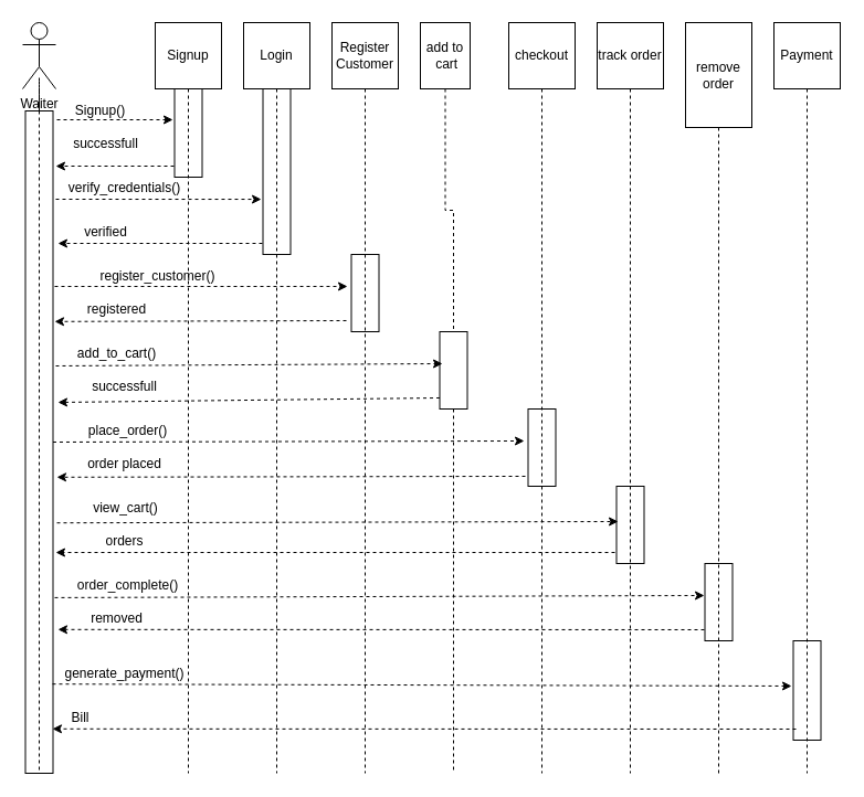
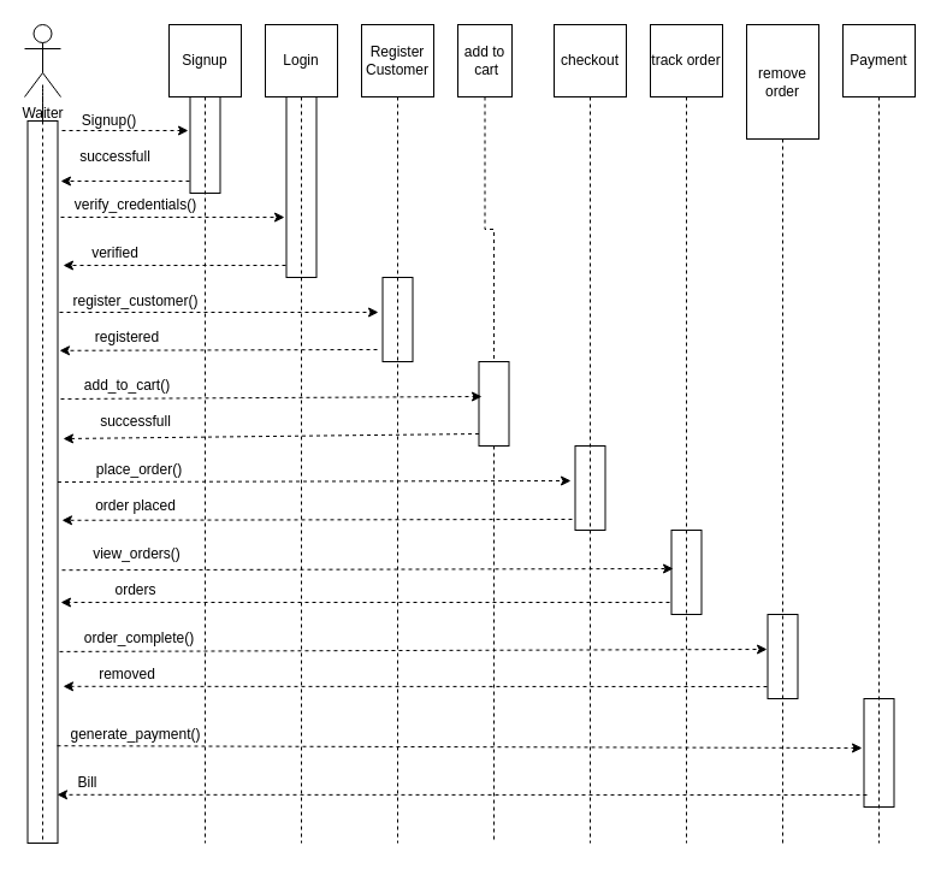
  <mxCell id="0" />
  <mxCell id="1" parent="0" />
  <mxCell id="2" style="edgeStyle=orthogonalEdgeStyle;rounded=0;orthogonalLoop=1;jettySize=auto;html=1;dashed=1;endArrow=none;endFill=0;startArrow=none;" parent="1" source="20" edge="1"><mxGeometry relative="1" as="geometry"><mxPoint x="35" y="700" as="targetPoint" /><Array as="points"><mxPoint x="35" y="70" /><mxPoint x="35" y="70" /></Array></mxGeometry></mxCell>
  <mxCell id="3" value="Waiter" style="shape=umlActor;verticalLabelPosition=bottom;verticalAlign=top;html=1;outlineConnect=0;" parent="1" vertex="1"><mxGeometry x="20" y="20" width="30" height="60" as="geometry" /></mxCell>
  <mxCell id="4" style="edgeStyle=orthogonalEdgeStyle;rounded=0;orthogonalLoop=1;jettySize=auto;html=1;dashed=1;endArrow=none;endFill=0;" parent="1" source="5" edge="1"><mxGeometry relative="1" as="geometry"><mxPoint x="170" y="700" as="targetPoint" /></mxGeometry></mxCell>
  <mxCell id="5" value="Signup" style="whiteSpace=wrap;html=1;aspect=fixed;fillColor=none;" parent="1" vertex="1"><mxGeometry x="140" y="20" width="60" height="60" as="geometry" /></mxCell>
  <mxCell id="6" style="edgeStyle=orthogonalEdgeStyle;rounded=0;orthogonalLoop=1;jettySize=auto;html=1;exitX=0.5;exitY=1;exitDx=0;exitDy=0;dashed=1;endArrow=none;endFill=0;" parent="1" source="7" edge="1"><mxGeometry relative="1" as="geometry"><mxPoint x="250" y="700" as="targetPoint" /></mxGeometry></mxCell>
  <mxCell id="7" value="Login" style="whiteSpace=wrap;html=1;aspect=fixed;fillColor=none;" parent="1" vertex="1"><mxGeometry x="220" y="20" width="60" height="60" as="geometry" /></mxCell>
  <mxCell id="8" style="edgeStyle=orthogonalEdgeStyle;rounded=0;orthogonalLoop=1;jettySize=auto;html=1;exitX=0.5;exitY=1;exitDx=0;exitDy=0;dashed=1;endArrow=none;endFill=0;" parent="1" source="9" edge="1"><mxGeometry relative="1" as="geometry"><mxPoint x="330" y="700" as="targetPoint" /></mxGeometry></mxCell>
  <mxCell id="9" value="Register Customer" style="whiteSpace=wrap;html=1;aspect=fixed;fillColor=none;" parent="1" vertex="1"><mxGeometry x="300" y="20" width="60" height="60" as="geometry" /></mxCell>
  <mxCell id="10" style="edgeStyle=orthogonalEdgeStyle;rounded=0;orthogonalLoop=1;jettySize=auto;html=1;exitX=0.5;exitY=1;exitDx=0;exitDy=0;dashed=1;endArrow=none;endFill=0;startArrow=none;" parent="1" source="37" edge="1"><mxGeometry relative="1" as="geometry"><mxPoint x="410" y="700" as="targetPoint" /></mxGeometry></mxCell>
  <mxCell id="11" value="add to&lt;br&gt;&amp;nbsp;cart" style="whiteSpace=wrap;html=1;aspect=fixed;fillColor=none;" parent="1" vertex="1"><mxGeometry x="380" y="20" width="45" height="60" as="geometry" /></mxCell>
  <mxCell id="12" style="edgeStyle=orthogonalEdgeStyle;rounded=0;orthogonalLoop=1;jettySize=auto;html=1;exitX=0.5;exitY=1;exitDx=0;exitDy=0;dashed=1;endArrow=none;endFill=0;" parent="1" source="13" edge="1"><mxGeometry relative="1" as="geometry"><mxPoint x="490" y="700" as="targetPoint" /></mxGeometry></mxCell>
  <mxCell id="13" value="checkout" style="whiteSpace=wrap;html=1;aspect=fixed;fillColor=none;" parent="1" vertex="1"><mxGeometry x="460" y="20" width="60" height="60" as="geometry" /></mxCell>
  <mxCell id="14" style="edgeStyle=orthogonalEdgeStyle;rounded=0;orthogonalLoop=1;jettySize=auto;html=1;exitX=0.5;exitY=1;exitDx=0;exitDy=0;dashed=1;endArrow=none;endFill=0;" parent="1" source="15" edge="1"><mxGeometry relative="1" as="geometry"><mxPoint x="570" y="700" as="targetPoint" /></mxGeometry></mxCell>
  <mxCell id="15" value="track order" style="whiteSpace=wrap;html=1;aspect=fixed;fillColor=none;" parent="1" vertex="1"><mxGeometry x="540" y="20" width="60" height="60" as="geometry" /></mxCell>
  <mxCell id="16" style="edgeStyle=orthogonalEdgeStyle;rounded=0;orthogonalLoop=1;jettySize=auto;html=1;exitX=0.5;exitY=1;exitDx=0;exitDy=0;dashed=1;endArrow=none;endFill=0;" parent="1" source="17" edge="1"><mxGeometry relative="1" as="geometry"><mxPoint x="650" y="700" as="targetPoint" /></mxGeometry></mxCell>
  <mxCell id="17" value="remove order" style="whiteSpace=wrap;html=1;aspect=fixed;fillColor=none;" parent="1" vertex="1"><mxGeometry x="620" y="20" width="60" height="95" as="geometry" /></mxCell>
  <mxCell id="18" style="edgeStyle=orthogonalEdgeStyle;rounded=0;orthogonalLoop=1;jettySize=auto;html=1;exitX=0.5;exitY=1;exitDx=0;exitDy=0;dashed=1;endArrow=none;endFill=0;" parent="1" source="19" edge="1"><mxGeometry relative="1" as="geometry"><mxPoint x="730" y="700" as="targetPoint" /></mxGeometry></mxCell>
  <mxCell id="19" value="Payment" style="whiteSpace=wrap;html=1;aspect=fixed;fillColor=none;" parent="1" vertex="1"><mxGeometry x="700" y="20" width="60" height="60" as="geometry" /></mxCell>
  <mxCell id="20" value="" style="rounded=0;whiteSpace=wrap;html=1;fillColor=none;" parent="1" vertex="1"><mxGeometry x="22.5" y="100" width="25" height="600" as="geometry" /></mxCell>
  <mxCell id="21" value="" style="edgeStyle=orthogonalEdgeStyle;rounded=0;orthogonalLoop=1;jettySize=auto;html=1;dashed=1;endArrow=none;endFill=0;" parent="1" source="3" target="20" edge="1"><mxGeometry relative="1" as="geometry"><mxPoint x="35" y="620" as="targetPoint" /><mxPoint x="35" y="80" as="sourcePoint" /></mxGeometry></mxCell>
  <mxCell id="22" value="" style="rounded=0;whiteSpace=wrap;html=1;fillColor=none;" parent="1" vertex="1"><mxGeometry x="157.5" y="80" width="25" height="80" as="geometry" /></mxCell>
  <mxCell id="23" value="" style="endArrow=classic;html=1;dashed=1;" parent="1" edge="1"><mxGeometry width="50" height="50" relative="1" as="geometry"><mxPoint x="51" y="108" as="sourcePoint" /><mxPoint x="156" y="108" as="targetPoint" /></mxGeometry></mxCell>
  <mxCell id="24" value="Signup()" style="text;html=1;align=center;verticalAlign=middle;resizable=0;points=[];autosize=1;strokeColor=none;" parent="1" vertex="1"><mxGeometry x="60" y="90" width="60" height="20" as="geometry" /></mxCell>
  <mxCell id="25" value="" style="endArrow=classic;html=1;dashed=1;" parent="1" edge="1"><mxGeometry width="50" height="50" relative="1" as="geometry"><mxPoint x="157" y="150" as="sourcePoint" /><mxPoint x="50" y="150" as="targetPoint" /></mxGeometry></mxCell>
  <mxCell id="26" value="successfull" style="text;html=1;align=center;verticalAlign=middle;resizable=0;points=[];autosize=1;strokeColor=none;" parent="1" vertex="1"><mxGeometry x="60" y="120" width="70" height="20" as="geometry" /></mxCell>
  <mxCell id="27" value="" style="rounded=0;whiteSpace=wrap;html=1;fillColor=none;" parent="1" vertex="1"><mxGeometry x="237.5" y="80" width="25" height="150" as="geometry" /></mxCell>
  <mxCell id="28" value="" style="endArrow=classic;html=1;dashed=1;entryX=-0.06;entryY=0.667;entryDx=0;entryDy=0;entryPerimeter=0;" parent="1" target="27" edge="1"><mxGeometry width="50" height="50" relative="1" as="geometry"><mxPoint x="50" y="180" as="sourcePoint" /><mxPoint x="200" y="178" as="targetPoint" /></mxGeometry></mxCell>
  <mxCell id="29" value="verify_credentials()" style="text;html=1;align=center;verticalAlign=middle;resizable=0;points=[];autosize=1;strokeColor=none;" parent="1" vertex="1"><mxGeometry x="52" y="160" width="120" height="20" as="geometry" /></mxCell>
  <mxCell id="30" value="" style="endArrow=classic;html=1;dashed=1;entryX=1.18;entryY=0.2;entryDx=0;entryDy=0;entryPerimeter=0;" parent="1" target="20" edge="1"><mxGeometry width="50" height="50" relative="1" as="geometry"><mxPoint x="237" y="220" as="sourcePoint" /><mxPoint x="60" y="220" as="targetPoint" /></mxGeometry></mxCell>
  <mxCell id="31" value="verified" style="text;html=1;align=center;verticalAlign=middle;resizable=0;points=[];autosize=1;strokeColor=none;" parent="1" vertex="1"><mxGeometry x="70" y="200" width="50" height="20" as="geometry" /></mxCell>
  <mxCell id="32" value="" style="rounded=0;whiteSpace=wrap;html=1;fillColor=none;" parent="1" vertex="1"><mxGeometry x="317.5" y="230" width="25" height="70" as="geometry" /></mxCell>
  <mxCell id="33" value="" style="endArrow=classic;html=1;dashed=1;entryX=-0.14;entryY=0.414;entryDx=0;entryDy=0;entryPerimeter=0;exitX=1.06;exitY=0.265;exitDx=0;exitDy=0;exitPerimeter=0;" parent="1" source="20" target="32" edge="1"><mxGeometry width="50" height="50" relative="1" as="geometry"><mxPoint x="60" y="259" as="sourcePoint" /><mxPoint x="237.5" y="260.02" as="targetPoint" /></mxGeometry></mxCell>
- <mxCell id="34" value="register_customer()" style="text;html=1;align=center;verticalAlign=middle;resizable=0;points=[];autosize=1;strokeColor=none;" parent="1" vertex="1"><mxGeometry x="82" y="240" width="120" height="20" as="geometry" /></mxCell>
+ <mxCell id="34" value="register_customer()" style="text;html=1;align=center;verticalAlign=middle;resizable=0;points=[];autosize=1;strokeColor=none;" parent="1" vertex="1"><mxGeometry x="52" y="240" width="120" height="20" as="geometry" /></mxCell>
  <mxCell id="35" value="" style="endArrow=classic;html=1;dashed=1;exitX=-0.18;exitY=0.857;exitDx=0;exitDy=0;exitPerimeter=0;entryX=1.06;entryY=0.318;entryDx=0;entryDy=0;entryPerimeter=0;" parent="1" source="32" target="20" edge="1"><mxGeometry width="50" height="50" relative="1" as="geometry"><mxPoint x="257" y="289.99" as="sourcePoint" /><mxPoint x="80" y="290" as="targetPoint" /></mxGeometry></mxCell>
  <mxCell id="36" value="registered" style="text;html=1;align=center;verticalAlign=middle;resizable=0;points=[];autosize=1;strokeColor=none;" parent="1" vertex="1"><mxGeometry x="70" y="270" width="70" height="20" as="geometry" /></mxCell>
  <mxCell id="37" value="" style="rounded=0;whiteSpace=wrap;html=1;fillColor=none;" parent="1" vertex="1"><mxGeometry x="397.5" y="300" width="25" height="70" as="geometry" /></mxCell>
  <mxCell id="38" value="" style="edgeStyle=orthogonalEdgeStyle;rounded=0;orthogonalLoop=1;jettySize=auto;html=1;exitX=0.5;exitY=1;exitDx=0;exitDy=0;dashed=1;endArrow=none;endFill=0;" parent="1" source="11" target="37" edge="1"><mxGeometry relative="1" as="geometry"><mxPoint x="410" y="622" as="targetPoint" /><mxPoint x="410" y="80" as="sourcePoint" /></mxGeometry></mxCell>
  <mxCell id="39" value="" style="endArrow=classic;html=1;dashed=1;entryX=0.1;entryY=0.414;entryDx=0;entryDy=0;entryPerimeter=0;exitX=1.1;exitY=0.385;exitDx=0;exitDy=0;exitPerimeter=0;" parent="1" source="20" target="37" edge="1"><mxGeometry width="50" height="50" relative="1" as="geometry"><mxPoint x="70" y="329.12" as="sourcePoint" /><mxPoint x="336" y="328.98" as="targetPoint" /></mxGeometry></mxCell>
  <mxCell id="40" value="add_to_cart()" style="text;html=1;align=center;verticalAlign=middle;resizable=0;points=[];autosize=1;strokeColor=none;" parent="1" vertex="1"><mxGeometry x="60" y="310" width="90" height="20" as="geometry" /></mxCell>
  <mxCell id="41" value="" style="endArrow=classic;html=1;dashed=1;exitX=0;exitY=0.857;exitDx=0;exitDy=0;entryX=1.18;entryY=0.44;entryDx=0;entryDy=0;exitPerimeter=0;entryPerimeter=0;" parent="1" source="37" target="20" edge="1"><mxGeometry width="50" height="50" relative="1" as="geometry"><mxPoint x="355" y="359.99" as="sourcePoint" /><mxPoint x="90" y="359.8" as="targetPoint" /></mxGeometry></mxCell>
  <mxCell id="42" value="successfull" style="text;html=1;align=center;verticalAlign=middle;resizable=0;points=[];autosize=1;strokeColor=none;" parent="1" vertex="1"><mxGeometry x="77" y="340" width="70" height="20" as="geometry" /></mxCell>
  <mxCell id="43" value="" style="rounded=0;whiteSpace=wrap;html=1;fillColor=none;" parent="1" vertex="1"><mxGeometry x="477.5" y="370" width="25" height="70" as="geometry" /></mxCell>
  <mxCell id="44" value="" style="endArrow=classic;html=1;dashed=1;entryX=-0.14;entryY=0.414;entryDx=0;entryDy=0;entryPerimeter=0;exitX=1;exitY=0.5;exitDx=0;exitDy=0;" parent="1" source="20" target="43" edge="1"><mxGeometry width="50" height="50" relative="1" as="geometry"><mxPoint x="70" y="398.8" as="sourcePoint" /><mxPoint x="420" y="398.98" as="targetPoint" /></mxGeometry></mxCell>
  <mxCell id="45" value="place_order()" style="text;html=1;align=center;verticalAlign=middle;resizable=0;points=[];autosize=1;strokeColor=none;" parent="1" vertex="1"><mxGeometry x="70" y="380" width="90" height="20" as="geometry" /></mxCell>
  <mxCell id="46" value="" style="endArrow=classic;html=1;dashed=1;exitX=-0.1;exitY=0.871;exitDx=0;exitDy=0;entryX=1.14;entryY=0.553;entryDx=0;entryDy=0;exitPerimeter=0;entryPerimeter=0;" parent="1" source="43" target="20" edge="1"><mxGeometry width="50" height="50" relative="1" as="geometry"><mxPoint x="420" y="429.99" as="sourcePoint" /><mxPoint x="70" y="430" as="targetPoint" /></mxGeometry></mxCell>
  <mxCell id="47" value="order placed" style="text;html=1;align=center;verticalAlign=middle;resizable=0;points=[];autosize=1;strokeColor=none;" parent="1" vertex="1"><mxGeometry x="72" y="410" width="80" height="20" as="geometry" /></mxCell>
  <mxCell id="48" value="" style="rounded=0;whiteSpace=wrap;html=1;fillColor=none;" parent="1" vertex="1"><mxGeometry x="557.5" y="440" width="25" height="70" as="geometry" /></mxCell>
  <mxCell id="49" value="" style="endArrow=classic;html=1;dashed=1;exitX=1.14;exitY=0.622;exitDx=0;exitDy=0;exitPerimeter=0;entryX=0.06;entryY=0.457;entryDx=0;entryDy=0;entryPerimeter=0;" parent="1" source="20" target="48" edge="1"><mxGeometry width="50" height="50" relative="1" as="geometry"><mxPoint x="77" y="469" as="sourcePoint" /><mxPoint x="530" y="475" as="targetPoint" /></mxGeometry></mxCell>
- <mxCell id="50" value="view_cart()" style="text;html=1;align=center;verticalAlign=middle;resizable=0;points=[];autosize=1;strokeColor=none;" parent="1" vertex="1"><mxGeometry x="67.5" y="450" width="90" height="20" as="geometry" /></mxCell>
+ <mxCell id="50" value="view_orders()" style="text;html=1;align=center;verticalAlign=middle;resizable=0;points=[];autosize=1;strokeColor=none;" parent="1" vertex="1"><mxGeometry x="67.5" y="450" width="90" height="20" as="geometry" /></mxCell>
  <mxCell id="51" value="" style="endArrow=classic;html=1;dashed=1;exitX=-0.06;exitY=0.857;exitDx=0;exitDy=0;exitPerimeter=0;" parent="1" source="48" edge="1"><mxGeometry width="50" height="50" relative="1" as="geometry"><mxPoint x="498" y="500.97" as="sourcePoint" /><mxPoint x="50" y="500" as="targetPoint" /></mxGeometry></mxCell>
  <mxCell id="52" value="orders" style="text;html=1;align=center;verticalAlign=middle;resizable=0;points=[];autosize=1;strokeColor=none;" parent="1" vertex="1"><mxGeometry x="87" y="480" width="50" height="20" as="geometry" /></mxCell>
  <mxCell id="53" value="" style="rounded=0;whiteSpace=wrap;html=1;fillColor=none;" parent="1" vertex="1"><mxGeometry x="637.5" y="510" width="25" height="70" as="geometry" /></mxCell>
  <mxCell id="54" value="" style="endArrow=classic;html=1;dashed=1;exitX=1.06;exitY=0.846;exitDx=0;exitDy=0;exitPerimeter=0;" parent="1" edge="1"><mxGeometry width="50" height="50" relative="1" as="geometry"><mxPoint x="49" y="540.92" as="sourcePoint" /><mxPoint x="637" y="539" as="targetPoint" /></mxGeometry></mxCell>
  <mxCell id="55" value="order_complete()" style="text;html=1;align=center;verticalAlign=middle;resizable=0;points=[];autosize=1;strokeColor=none;" parent="1" vertex="1"><mxGeometry x="60" y="520" width="110" height="20" as="geometry" /></mxCell>
  <mxCell id="56" value="" style="endArrow=classic;html=1;dashed=1;exitX=-0.02;exitY=0.857;exitDx=0;exitDy=0;exitPerimeter=0;entryX=1.18;entryY=0.783;entryDx=0;entryDy=0;entryPerimeter=0;" parent="1" source="53" target="20" edge="1"><mxGeometry width="50" height="50" relative="1" as="geometry"><mxPoint x="578" y="569.5" as="sourcePoint" /><mxPoint x="80" y="570" as="targetPoint" /></mxGeometry></mxCell>
  <mxCell id="57" value="removed" style="text;html=1;align=center;verticalAlign=middle;resizable=0;points=[];autosize=1;strokeColor=none;" parent="1" vertex="1"><mxGeometry x="75" y="550" width="60" height="20" as="geometry" /></mxCell>
  <mxCell id="58" value="" style="rounded=0;whiteSpace=wrap;html=1;fillColor=none;" parent="1" vertex="1"><mxGeometry x="717.5" y="580" width="25" height="90" as="geometry" /></mxCell>
  <mxCell id="59" value="" style="endArrow=classic;html=1;dashed=1;entryX=-0.06;entryY=0.6;entryDx=0;entryDy=0;entryPerimeter=0;exitX=0.98;exitY=0.867;exitDx=0;exitDy=0;exitPerimeter=0;" parent="1" edge="1"><mxGeometry width="50" height="50" relative="1" as="geometry"><mxPoint x="47" y="619.2" as="sourcePoint" /><mxPoint x="716" y="621" as="targetPoint" /></mxGeometry></mxCell>
  <mxCell id="60" value="generate_payment()" style="text;html=1;align=center;verticalAlign=middle;resizable=0;points=[];autosize=1;strokeColor=none;" parent="1" vertex="1"><mxGeometry x="52" y="600" width="120" height="20" as="geometry" /></mxCell>
  <mxCell id="61" value="" style="endArrow=classic;html=1;dashed=1;entryX=0.98;entryY=0.928;entryDx=0;entryDy=0;entryPerimeter=0;" parent="1" edge="1"><mxGeometry width="50" height="50" relative="1" as="geometry"><mxPoint x="720" y="660" as="sourcePoint" /><mxPoint x="47" y="659.8" as="targetPoint" /></mxGeometry></mxCell>
  <mxCell id="62" value="Bill" style="text;html=1;align=center;verticalAlign=middle;resizable=0;points=[];autosize=1;strokeColor=none;" parent="1" vertex="1"><mxGeometry x="57" y="640" width="30" height="20" as="geometry" /></mxCell>
